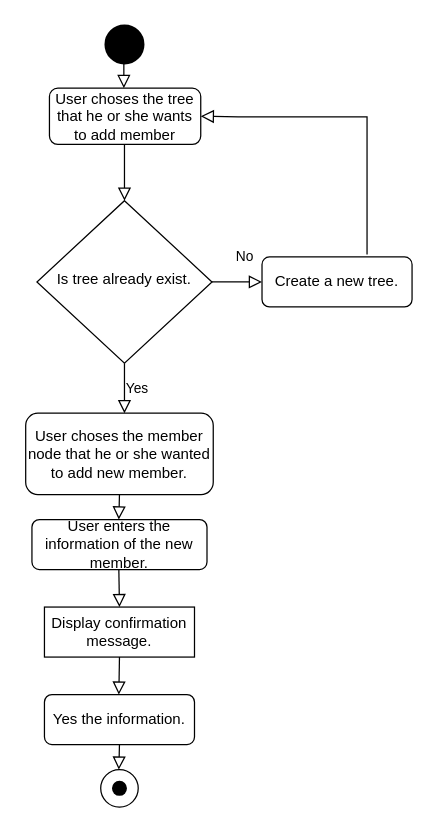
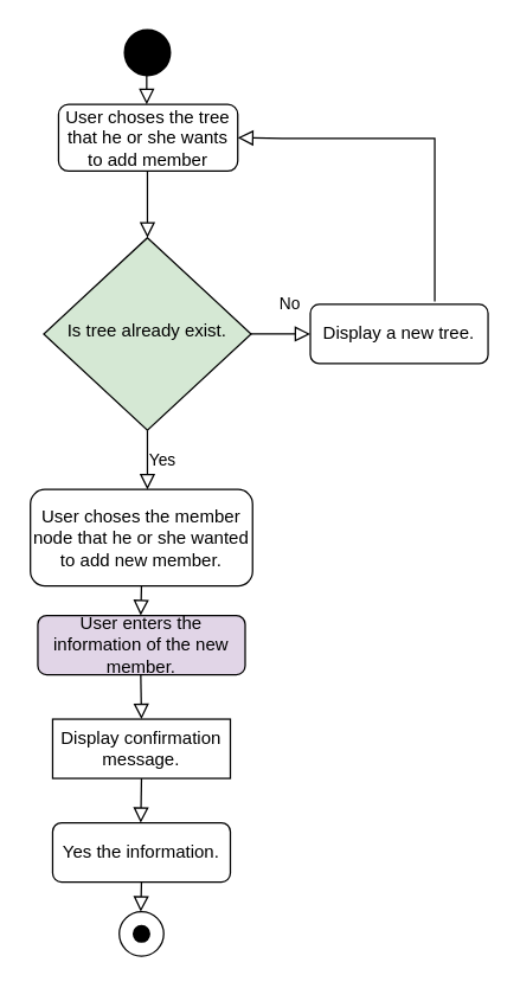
  <mxCell id="0" />
  <mxCell id="1" parent="0" />
  <mxCell id="2" value="" style="rounded=0;html=1;jettySize=auto;orthogonalLoop=1;fontSize=11;endArrow=block;endFill=0;endSize=8;strokeWidth=1;shadow=0;labelBackgroundColor=none;edgeStyle=orthogonalEdgeStyle;" edge="1" parent="1" source="3"><mxGeometry relative="1" as="geometry"><mxPoint x="99" y="160" as="targetPoint" /></mxGeometry></mxCell>
  <mxCell id="3" value="User choses the tree that he or she wants to add member" style="rounded=1;whiteSpace=wrap;html=1;fontSize=12;glass=0;strokeWidth=1;shadow=0;" vertex="1" parent="1"><mxGeometry x="39" y="70" width="121" height="45" as="geometry" /></mxCell>
  <mxCell id="4" value="No" style="rounded=0;html=1;jettySize=auto;orthogonalLoop=1;fontSize=11;endArrow=block;endFill=0;endSize=8;strokeWidth=1;shadow=0;labelBackgroundColor=none;edgeStyle=orthogonalEdgeStyle;exitX=1;exitY=0.5;exitDx=0;exitDy=0;" edge="1" parent="1" source="6"><mxGeometry x="0.333" y="20" relative="1" as="geometry"><mxPoint as="offset" /><mxPoint x="209" y="225" as="targetPoint" /></mxGeometry></mxCell>
  <mxCell id="5" value="Yes" style="edgeStyle=orthogonalEdgeStyle;rounded=0;html=1;jettySize=auto;orthogonalLoop=1;fontSize=11;endArrow=block;endFill=0;endSize=8;strokeWidth=1;shadow=0;labelBackgroundColor=none;" edge="1" parent="1" source="6"><mxGeometry y="10" relative="1" as="geometry"><mxPoint as="offset" /><mxPoint x="99" y="330" as="targetPoint" /><Array as="points"><mxPoint x="99" y="320" /><mxPoint x="99" y="320" /></Array></mxGeometry></mxCell>
- <mxCell id="6" value="Is tree already exist." style="rhombus;whiteSpace=wrap;html=1;shadow=0;fontFamily=Helvetica;fontSize=12;align=center;strokeWidth=1;spacing=6;spacingTop=-4;" vertex="1" parent="1"><mxGeometry x="29" y="160" width="140" height="130" as="geometry" /></mxCell>
+ <mxCell id="6" value="Is tree already exist." style="rhombus;whiteSpace=wrap;html=1;shadow=0;fontFamily=Helvetica;fontSize=12;align=center;strokeWidth=1;spacing=6;spacingTop=-4;fillColor=#d5e8d4;" vertex="1" parent="1"><mxGeometry x="29" y="160" width="140" height="130" as="geometry" /></mxCell>
  <mxCell id="7" value="Display confirmation message." style="whiteSpace=wrap;html=1;fontSize=12;glass=0;strokeWidth=1;shadow=0;rounded=0;" vertex="1" parent="1"><mxGeometry x="35" y="485" width="120" height="40" as="geometry" /></mxCell>
- <mxCell id="8" value="User enters the information of the new member." style="rounded=1;whiteSpace=wrap;html=1;fontSize=12;glass=0;strokeWidth=1;shadow=0;" vertex="1" parent="1"><mxGeometry x="25" y="415" width="140" height="40" as="geometry" /></mxCell>
+ <mxCell id="8" value="User enters the information of the new member." style="rounded=1;whiteSpace=wrap;html=1;fontSize=12;glass=0;strokeWidth=1;shadow=0;fillColor=#e1d5e7;" vertex="1" parent="1"><mxGeometry x="25" y="415" width="140" height="40" as="geometry" /></mxCell>
  <mxCell id="9" value="" style="rounded=0;html=1;jettySize=auto;orthogonalLoop=1;fontSize=11;endArrow=block;endFill=0;endSize=8;strokeWidth=1;shadow=0;labelBackgroundColor=none;edgeStyle=orthogonalEdgeStyle;entryX=0.5;entryY=0;entryDx=0;entryDy=0;" edge="1" parent="1" target="7"><mxGeometry relative="1" as="geometry"><mxPoint x="94.5" y="455" as="sourcePoint" /><mxPoint x="94.5" y="480" as="targetPoint" /></mxGeometry></mxCell>
  <mxCell id="10" value="" style="rounded=0;html=1;jettySize=auto;orthogonalLoop=1;fontSize=11;endArrow=block;endFill=0;endSize=8;strokeWidth=1;shadow=0;labelBackgroundColor=none;edgeStyle=orthogonalEdgeStyle;exitX=0.5;exitY=1;exitDx=0;exitDy=0;" edge="1" parent="1" source="7"><mxGeometry relative="1" as="geometry"><mxPoint x="95" y="535" as="sourcePoint" /><mxPoint x="94.5" y="555" as="targetPoint" /></mxGeometry></mxCell>
  <mxCell id="11" style="edgeStyle=orthogonalEdgeStyle;rounded=0;orthogonalLoop=1;jettySize=auto;html=1;entryX=0.5;entryY=1;entryDx=0;entryDy=0;" edge="1" parent="1" target="6"><mxGeometry relative="1" as="geometry"><mxPoint x="99" y="290" as="sourcePoint" /></mxGeometry></mxCell>
  <mxCell id="12" value="" style="strokeWidth=2;html=1;shape=mxgraph.flowchart.start_2;whiteSpace=wrap;fillColor=#000000;" vertex="1" parent="1"><mxGeometry x="84" y="20" width="30" height="30" as="geometry" /></mxCell>
  <mxCell id="13" value="" style="rounded=0;html=1;jettySize=auto;orthogonalLoop=1;fontSize=11;endArrow=block;endFill=0;endSize=8;strokeWidth=1;shadow=0;labelBackgroundColor=none;edgeStyle=orthogonalEdgeStyle;" edge="1" parent="1"><mxGeometry relative="1" as="geometry"><mxPoint x="98.5" y="40" as="sourcePoint" /><mxPoint x="98.5" y="70" as="targetPoint" /><Array as="points"><mxPoint x="98.5" y="60" /><mxPoint x="98.5" y="60" /></Array></mxGeometry></mxCell>
  <mxCell id="14" value="User choses the member node that he or she wanted to add new member." style="rounded=1;whiteSpace=wrap;html=1;fontSize=12;glass=0;strokeWidth=1;shadow=0;" vertex="1" parent="1"><mxGeometry x="20" y="330" width="150" height="65" as="geometry" /></mxCell>
- <mxCell id="15" value="Create a new tree." style="rounded=1;whiteSpace=wrap;html=1;fontSize=12;glass=0;strokeWidth=1;shadow=0;" vertex="1" parent="1"><mxGeometry x="209" y="205" width="120" height="40" as="geometry" /></mxCell>
+ <mxCell id="15" value="Display a new tree." style="rounded=1;whiteSpace=wrap;html=1;fontSize=12;glass=0;strokeWidth=1;shadow=0;" vertex="1" parent="1"><mxGeometry x="209" y="205" width="120" height="40" as="geometry" /></mxCell>
  <mxCell id="16" value="" style="rounded=0;html=1;jettySize=auto;orthogonalLoop=1;fontSize=11;endArrow=block;endFill=0;endSize=8;strokeWidth=1;shadow=0;labelBackgroundColor=none;edgeStyle=orthogonalEdgeStyle;exitX=0.7;exitY=-0.05;exitDx=0;exitDy=0;exitPerimeter=0;entryX=1;entryY=0.5;entryDx=0;entryDy=0;" edge="1" parent="1" source="15" target="3"><mxGeometry relative="1" as="geometry"><mxPoint x="329" y="224.5" as="sourcePoint" /><mxPoint x="190" y="75" as="targetPoint" /><Array as="points"><mxPoint x="293" y="93" /><mxPoint x="190" y="93" /></Array></mxGeometry></mxCell>
  <mxCell id="17" value="" style="rounded=0;html=1;jettySize=auto;orthogonalLoop=1;fontSize=11;endArrow=block;endFill=0;endSize=8;strokeWidth=1;shadow=0;labelBackgroundColor=none;edgeStyle=orthogonalEdgeStyle;" edge="1" parent="1"><mxGeometry relative="1" as="geometry"><mxPoint x="95" y="395" as="sourcePoint" /><mxPoint x="94.5" y="415" as="targetPoint" /></mxGeometry></mxCell>
  <mxCell id="18" value="Yes the information." style="rounded=1;whiteSpace=wrap;html=1;fontSize=12;glass=0;strokeWidth=1;shadow=0;" vertex="1" parent="1"><mxGeometry x="35" y="555" width="120" height="40" as="geometry" /></mxCell>
  <mxCell id="19" value="" style="group" vertex="1" connectable="0" parent="1"><mxGeometry x="80" y="595" width="30" height="50" as="geometry" /></mxCell>
  <mxCell id="20" value="" style="group" vertex="1" connectable="0" parent="19"><mxGeometry y="20" width="30" height="30" as="geometry" /></mxCell>
  <mxCell id="21" value="" style="verticalLabelPosition=bottom;verticalAlign=top;html=1;shape=mxgraph.flowchart.on-page_reference;fillColor=#FFFFFF;" vertex="1" parent="20"><mxGeometry width="30" height="30" as="geometry" /></mxCell>
  <mxCell id="22" value="" style="group" vertex="1" connectable="0" parent="20"><mxGeometry x="10" y="10" width="10" height="10" as="geometry" /></mxCell>
  <mxCell id="23" value="" style="strokeWidth=2;html=1;shape=mxgraph.flowchart.start_2;whiteSpace=wrap;fillColor=#000000;" vertex="1" parent="22"><mxGeometry width="10" height="10" as="geometry" /></mxCell>
  <mxCell id="24" style="edgeStyle=orthogonalEdgeStyle;rounded=0;orthogonalLoop=1;jettySize=auto;html=1;exitX=0.5;exitY=1;exitDx=0;exitDy=0;exitPerimeter=0;entryX=0.5;entryY=0;entryDx=0;entryDy=0;entryPerimeter=0;" edge="1" parent="22" source="23" target="23"><mxGeometry relative="1" as="geometry" /></mxCell>
  <mxCell id="25" value="" style="rounded=0;html=1;jettySize=auto;orthogonalLoop=1;fontSize=11;endArrow=block;endFill=0;endSize=8;strokeWidth=1;shadow=0;labelBackgroundColor=none;edgeStyle=orthogonalEdgeStyle;" edge="1" parent="19"><mxGeometry relative="1" as="geometry"><mxPoint x="15" as="sourcePoint" /><mxPoint x="14.5" y="20" as="targetPoint" /></mxGeometry></mxCell>
